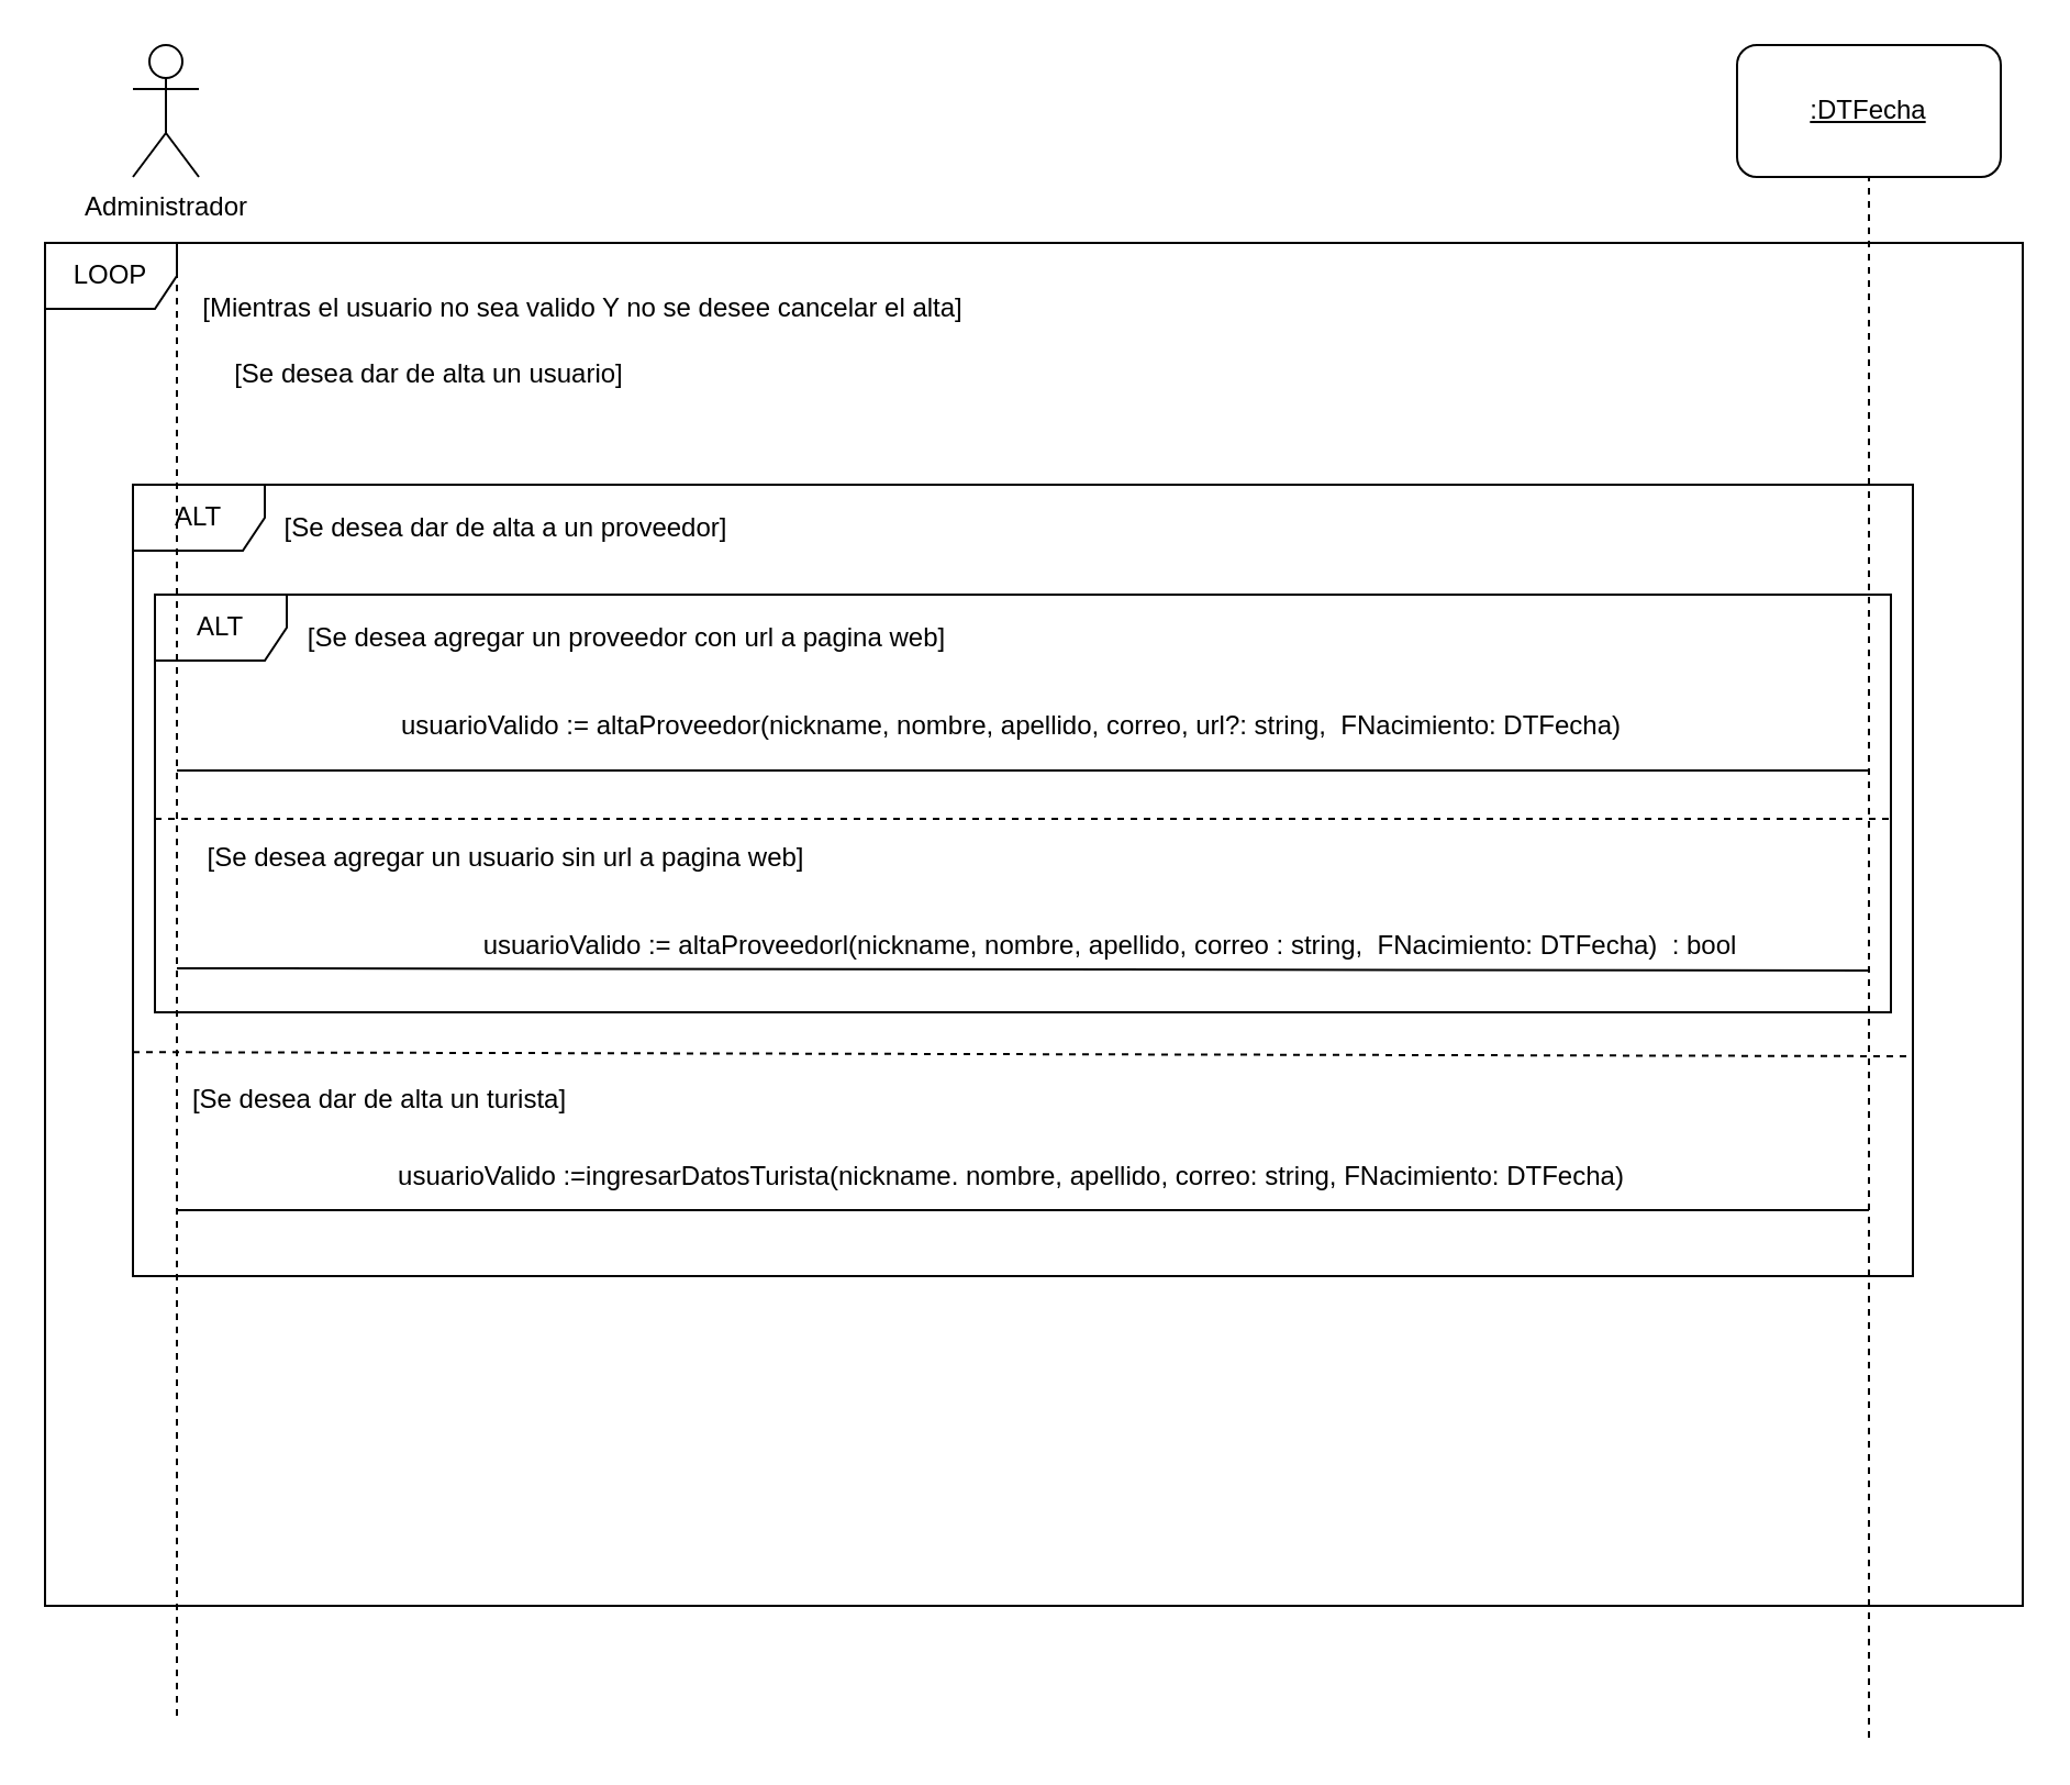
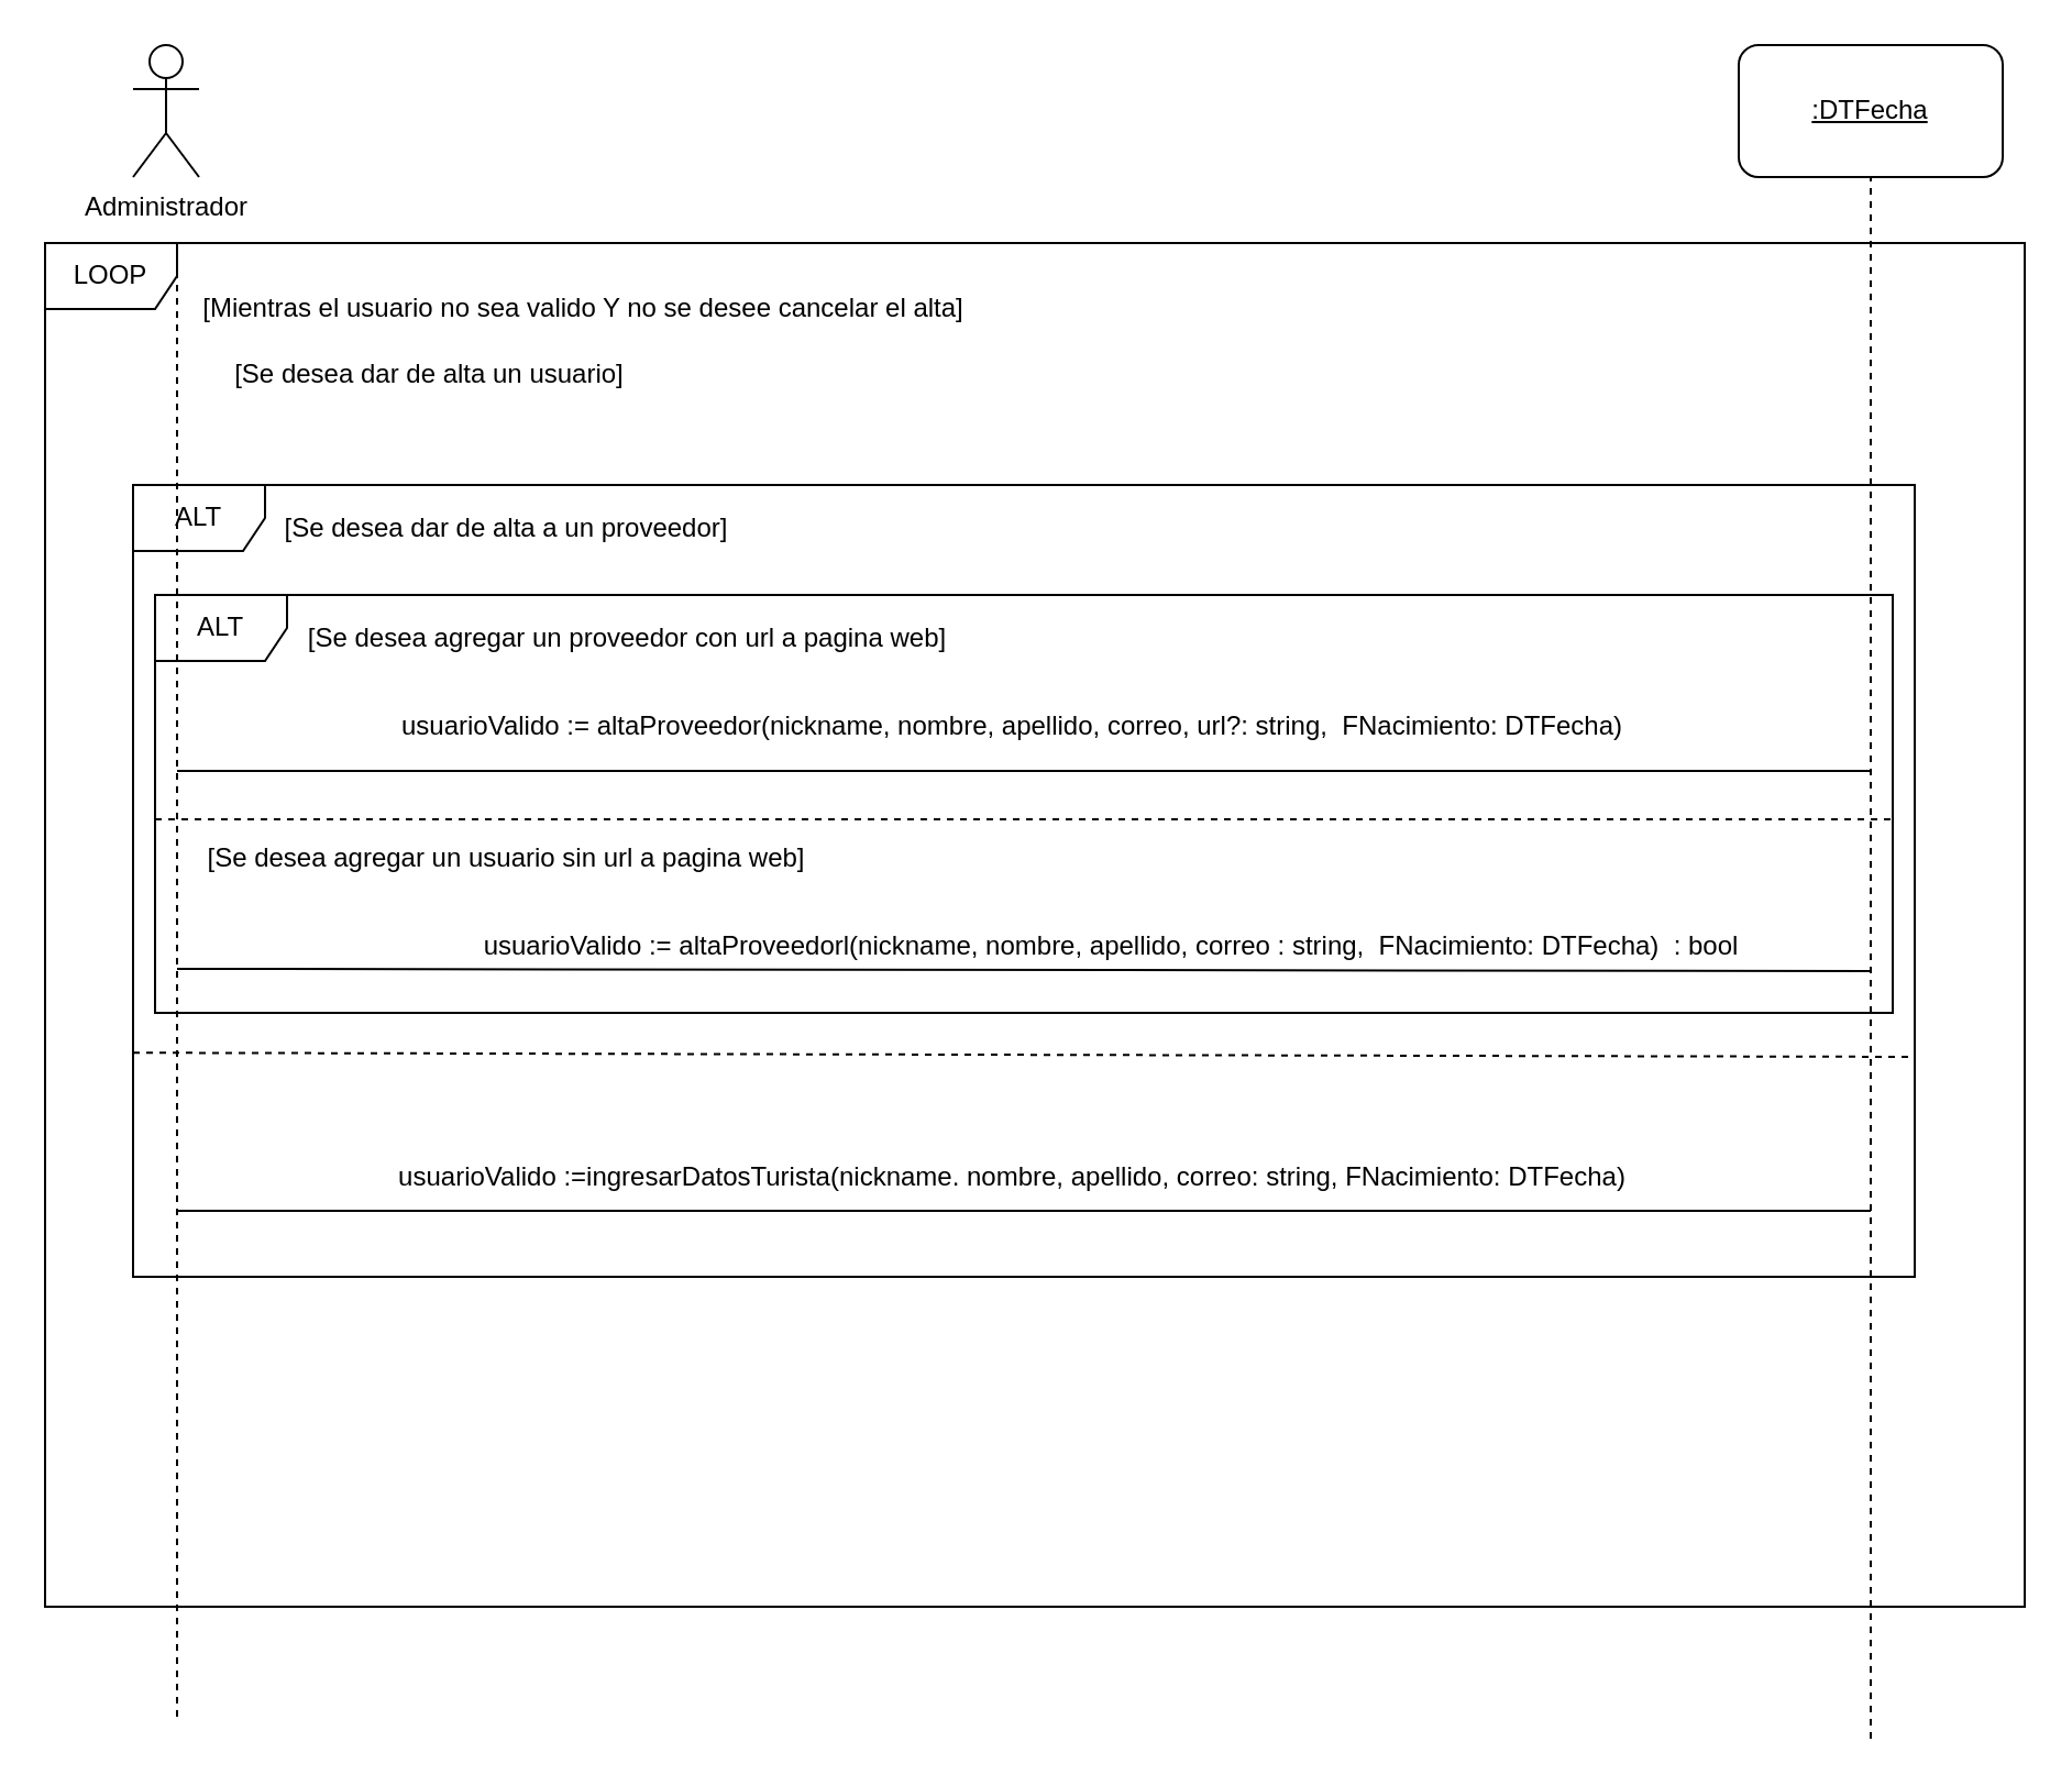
  <mxCell id="0" />
  <mxCell id="1" parent="0" />
  <mxCell id="2" value="LOOP" style="shape=umlFrame;whiteSpace=wrap;html=1;" parent="1" vertex="1"><mxGeometry x="20" y="110" width="900" height="620" as="geometry" /></mxCell>
  <mxCell id="3" value="ALT" style="shape=umlFrame;whiteSpace=wrap;html=1;" parent="1" vertex="1"><mxGeometry x="70" y="270" width="790" height="190" as="geometry" /></mxCell>
  <mxCell id="4" value="ALT" style="shape=umlFrame;whiteSpace=wrap;html=1;" parent="1" vertex="1"><mxGeometry x="60" y="220" width="810" height="360" as="geometry" /></mxCell>
  <mxCell id="5" value="Administrador" style="shape=umlActor;verticalLabelPosition=bottom;labelBackgroundColor=#ffffff;verticalAlign=top;html=1;outlineConnect=0;" parent="1" vertex="1"><mxGeometry x="60" y="20" width="30" height="60" as="geometry" /></mxCell>
  <mxCell id="6" value="&lt;u&gt;:DTFecha&lt;/u&gt;" style="rounded=1;whiteSpace=wrap;html=1;" parent="1" vertex="1"><mxGeometry x="790" y="20" width="120" height="60" as="geometry" /></mxCell>
  <mxCell id="7" value="" style="endArrow=none;dashed=1;html=1;entryX=0.5;entryY=1;entryDx=0;entryDy=0;" parent="1" target="6" edge="1"><mxGeometry width="50" height="50" relative="1" as="geometry"><mxPoint x="850" y="790" as="sourcePoint" /><mxPoint x="870" y="130" as="targetPoint" /></mxGeometry></mxCell>
  <mxCell id="8" value="[Se desea dar de alta a un proveedor]" style="text;html=1;strokeColor=none;fillColor=none;align=center;verticalAlign=middle;whiteSpace=wrap;rounded=0;" parent="1" vertex="1"><mxGeometry x="115" y="230" width="230" height="20" as="geometry" /></mxCell>
  <mxCell id="9" value="[Se desea agregar un proveedor con url a pagina web]" style="text;html=1;strokeColor=none;fillColor=none;align=center;verticalAlign=middle;whiteSpace=wrap;rounded=0;" parent="1" vertex="1"><mxGeometry x="110" y="280" width="350" height="20" as="geometry" /></mxCell>
  <mxCell id="10" value="[Se desea agregar un usuario sin url a pagina web]" style="text;html=1;strokeColor=none;fillColor=none;align=center;verticalAlign=middle;whiteSpace=wrap;rounded=0;" parent="1" vertex="1"><mxGeometry x="80" y="380" width="300" height="20" as="geometry" /></mxCell>
  <mxCell id="11" value="usuarioValido := altaProveedor(nickname, nombre, apellido, correo, url?: string,&amp;nbsp;&amp;nbsp;FNacimiento: DTFecha)" style="text;html=1;strokeColor=none;fillColor=none;align=center;verticalAlign=middle;whiteSpace=wrap;rounded=0;" parent="1" vertex="1"><mxGeometry x="170" y="320" width="580" height="20" as="geometry" /></mxCell>
  <mxCell id="12" value="usuarioValido := altaProveedorl(nickname, nombre, apellido, correo : string,&amp;nbsp; FNacimiento: DTFecha)&amp;nbsp; : bool" style="text;html=1;strokeColor=none;fillColor=none;align=center;verticalAlign=middle;whiteSpace=wrap;rounded=0;" parent="1" vertex="1"><mxGeometry x="200" y="420" width="610" height="20" as="geometry" /></mxCell>
- <mxCell id="13" value="[Se desea dar de alta un turista]" style="text;html=1;strokeColor=none;fillColor=none;align=center;verticalAlign=middle;whiteSpace=wrap;rounded=0;" parent="1" vertex="1"><mxGeometry x="70" y="490" width="205" height="20" as="geometry" /></mxCell>
  <mxCell id="14" value="usuarioValido :=ingresarDatosTurista(nickname. nombre, apellido, correo: string, FNacimiento: DTFecha)" style="text;html=1;strokeColor=none;fillColor=none;align=center;verticalAlign=middle;whiteSpace=wrap;rounded=0;" parent="1" vertex="1"><mxGeometry x="170" y="525" width="580" height="20" as="geometry" /></mxCell>
  <mxCell id="15" value="[Mientras el usuario no sea valido Y no se desee cancelar el alta]" style="text;html=1;strokeColor=none;fillColor=none;align=center;verticalAlign=middle;whiteSpace=wrap;rounded=0;" parent="1" vertex="1"><mxGeometry x="90" y="130" width="350" height="20" as="geometry" /></mxCell>
  <mxCell id="16" value="[Se desea dar de alta un usuario]" style="text;html=1;strokeColor=none;fillColor=none;align=center;verticalAlign=middle;whiteSpace=wrap;rounded=0;" parent="1" vertex="1"><mxGeometry x="100" y="160" width="190" height="20" as="geometry" /></mxCell>
  <mxCell id="17" value="" style="endArrow=none;html=1;" parent="1" edge="1"><mxGeometry width="50" height="50" relative="1" as="geometry"><mxPoint x="80" y="350" as="sourcePoint" /><mxPoint x="850" y="350" as="targetPoint" /></mxGeometry></mxCell>
  <mxCell id="18" value="" style="endArrow=none;dashed=1;html=1;entryX=1;entryY=0.537;entryDx=0;entryDy=0;entryPerimeter=0;" parent="1" target="3" edge="1"><mxGeometry width="50" height="50" relative="1" as="geometry"><mxPoint x="70" y="372" as="sourcePoint" /><mxPoint x="270" y="360" as="targetPoint" /></mxGeometry></mxCell>
  <mxCell id="19" value="" style="endArrow=none;html=1;" parent="1" edge="1"><mxGeometry width="50" height="50" relative="1" as="geometry"><mxPoint x="80" y="440" as="sourcePoint" /><mxPoint x="850" y="441" as="targetPoint" /></mxGeometry></mxCell>
  <mxCell id="20" value="" style="endArrow=none;html=1;" parent="1" edge="1"><mxGeometry width="50" height="50" relative="1" as="geometry"><mxPoint x="80" y="550" as="sourcePoint" /><mxPoint x="850" y="550" as="targetPoint" /></mxGeometry></mxCell>
  <mxCell id="21" value="" style="endArrow=none;dashed=1;html=1;exitX=0;exitY=0.717;exitDx=0;exitDy=0;exitPerimeter=0;" parent="1" source="4" edge="1"><mxGeometry width="50" height="50" relative="1" as="geometry"><mxPoint x="300" y="530" as="sourcePoint" /><mxPoint x="870" y="480" as="targetPoint" /></mxGeometry></mxCell>
  <mxCell id="22" value="" style="endArrow=none;dashed=1;html=1;" parent="1" edge="1"><mxGeometry width="50" height="50" relative="1" as="geometry"><mxPoint x="80" y="780" as="sourcePoint" /><mxPoint x="80" y="110" as="targetPoint" /></mxGeometry></mxCell>
